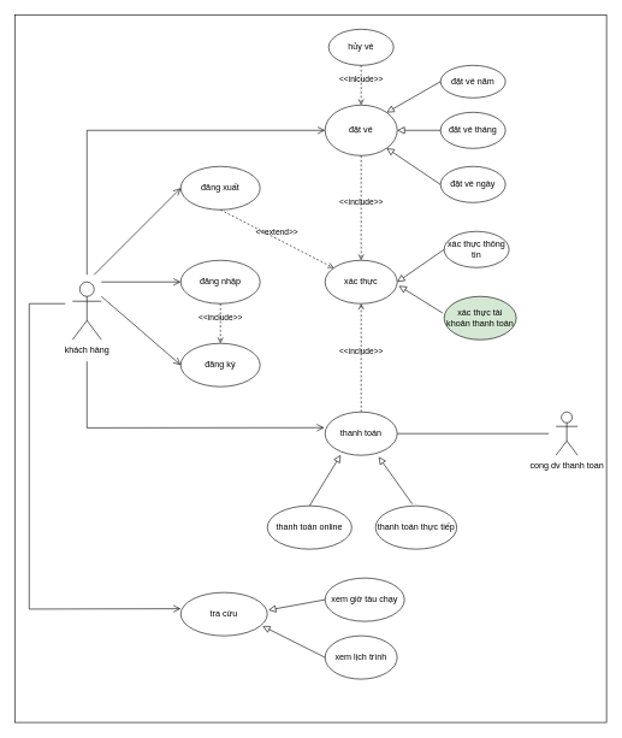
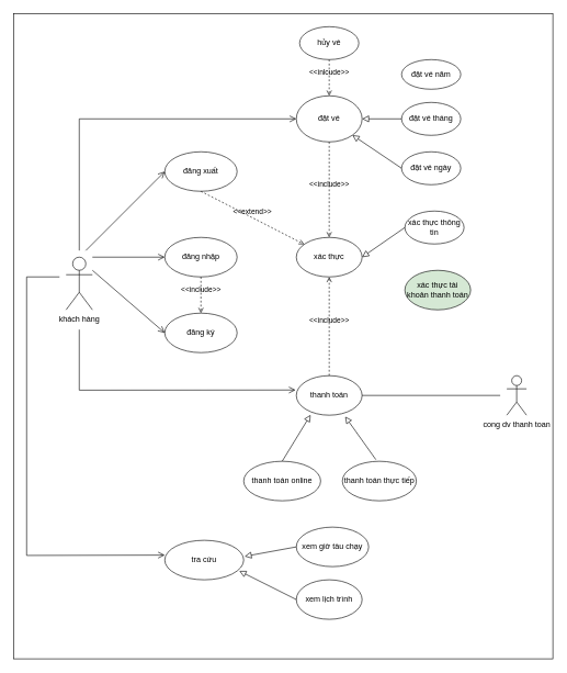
  <mxCell id="0" />
  <mxCell id="1" parent="0" />
  <mxCell id="2" value="" style="rounded=0;whiteSpace=wrap;html=1;" vertex="1" parent="1"><mxGeometry y="20" width="820" height="980" as="geometry" x="20" /></mxCell>
  <mxCell id="3" value="khách hàng" style="shape=umlActor;verticalLabelPosition=bottom;verticalAlign=top;html=1;outlineConnect=0;" parent="1" vertex="1"><mxGeometry x="100" y="390" width="40" height="80" as="geometry" /></mxCell>
  <mxCell id="4" value="đăng ký" style="ellipse;whiteSpace=wrap;html=1;" parent="1" vertex="1"><mxGeometry x="250" y="475" width="110" height="60" as="geometry" /></mxCell>
  <mxCell id="5" value="đặt vé" style="ellipse;whiteSpace=wrap;html=1;" parent="1" vertex="1"><mxGeometry x="450" y="145" width="100" height="70" as="geometry" /></mxCell>
  <mxCell id="6" value="tra cứu" style="ellipse;whiteSpace=wrap;html=1;" parent="1" vertex="1"><mxGeometry x="250" y="820" width="120" height="60" as="geometry" /></mxCell>
  <mxCell id="7" value="đăng nhập" style="ellipse;whiteSpace=wrap;html=1;" parent="1" vertex="1"><mxGeometry x="250" y="360" width="110" height="60" as="geometry" /></mxCell>
  <mxCell id="8" value="đăng xuất" style="ellipse;whiteSpace=wrap;html=1;" parent="1" vertex="1"><mxGeometry x="250" y="230" width="110" height="60" as="geometry" /></mxCell>
  <mxCell id="9" value="thanh toán" style="ellipse;whiteSpace=wrap;html=1;" parent="1" vertex="1"><mxGeometry x="450" y="570" width="100" height="60" as="geometry" /></mxCell>
  <mxCell id="10" value="hủy vé" style="ellipse;whiteSpace=wrap;html=1;" parent="1" vertex="1"><mxGeometry x="455" y="40" width="90" height="50" as="geometry" /></mxCell>
  <mxCell id="11" value="xem giờ tàu chạy" style="ellipse;whiteSpace=wrap;html=1;" parent="1" vertex="1"><mxGeometry x="450" y="800" width="110" height="60" as="geometry" /></mxCell>
  <mxCell id="12" value="xem lịch trình" style="ellipse;whiteSpace=wrap;html=1;" parent="1" vertex="1"><mxGeometry x="450" y="880" width="100" height="60" as="geometry" /></mxCell>
  <mxCell id="13" value="thanh toán online" style="ellipse;whiteSpace=wrap;html=1;" parent="1" vertex="1"><mxGeometry x="370" y="700" width="117" height="60" as="geometry" /></mxCell>
  <mxCell id="14" value="thanh toán thực tiếp" style="ellipse;whiteSpace=wrap;html=1;" parent="1" vertex="1"><mxGeometry x="520" y="700" width="112.5" height="60" as="geometry" /></mxCell>
  <mxCell id="15" value="" style="endArrow=open;startArrow=none;endFill=0;startFill=0;endSize=8;html=1;verticalAlign=bottom;labelBackgroundColor=none;strokeWidth=1;rounded=0;entryX=0;entryY=0.5;entryDx=0;entryDy=0;" parent="1" target="4" edge="1"><mxGeometry width="160" relative="1" as="geometry"><mxPoint x="140" y="410" as="sourcePoint" /><mxPoint x="700" y="300" as="targetPoint" /></mxGeometry></mxCell>
  <mxCell id="16" value="" style="endArrow=open;startArrow=none;endFill=0;startFill=0;endSize=8;html=1;verticalAlign=bottom;labelBackgroundColor=none;strokeWidth=1;rounded=0;entryX=0;entryY=0.5;entryDx=0;entryDy=0;" parent="1" target="7" edge="1"><mxGeometry width="160" relative="1" as="geometry"><mxPoint x="140" y="390" as="sourcePoint" /><mxPoint x="700" y="300" as="targetPoint" /></mxGeometry></mxCell>
  <mxCell id="17" value="" style="endArrow=open;startArrow=none;endFill=0;startFill=0;endSize=8;html=1;verticalAlign=bottom;labelBackgroundColor=none;strokeWidth=1;rounded=0;entryX=0;entryY=0.5;entryDx=0;entryDy=0;" parent="1" target="8" edge="1"><mxGeometry width="160" relative="1" as="geometry"><mxPoint x="130" y="380" as="sourcePoint" /><mxPoint x="700" y="300" as="targetPoint" /></mxGeometry></mxCell>
  <mxCell id="18" value="" style="endArrow=open;startArrow=none;endFill=0;startFill=0;endSize=8;html=1;verticalAlign=bottom;labelBackgroundColor=none;strokeWidth=1;rounded=0;entryX=0;entryY=0.5;entryDx=0;entryDy=0;" parent="1" target="5" edge="1"><mxGeometry width="160" relative="1" as="geometry"><mxPoint x="120" y="380" as="sourcePoint" /><mxPoint x="500" y="570" as="targetPoint" /><Array as="points"><mxPoint x="120" y="180" /></Array></mxGeometry></mxCell>
  <mxCell id="19" value="" style="endArrow=open;startArrow=none;endFill=0;startFill=0;endSize=8;html=1;verticalAlign=bottom;labelBackgroundColor=none;strokeWidth=1;rounded=0;entryX=0;entryY=0.375;entryDx=0;entryDy=0;entryPerimeter=0;" parent="1" target="6" edge="1"><mxGeometry width="160" relative="1" as="geometry"><mxPoint x="90" y="420" as="sourcePoint" /><mxPoint x="500" y="570" as="targetPoint" /><Array as="points"><mxPoint x="40" y="420" /><mxPoint x="40" y="843" /></Array></mxGeometry></mxCell>
  <mxCell id="20" value="" style="endArrow=open;startArrow=none;endFill=0;startFill=0;endSize=8;html=1;verticalAlign=bottom;labelBackgroundColor=none;strokeWidth=1;rounded=0;entryX=-0.012;entryY=0.363;entryDx=0;entryDy=0;entryPerimeter=0;" parent="1" target="9" edge="1"><mxGeometry width="160" relative="1" as="geometry"><mxPoint x="120" y="500" as="sourcePoint" /><mxPoint x="500" y="570" as="targetPoint" /><Array as="points"><mxPoint x="120" y="592" /></Array></mxGeometry></mxCell>
  <mxCell id="21" value="&amp;lt;&amp;lt;extend&amp;gt;&amp;gt;" style="html=1;verticalAlign=bottom;labelBackgroundColor=none;endArrow=open;endFill=0;dashed=1;rounded=0;exitX=0.5;exitY=1;exitDx=0;exitDy=0;" parent="1" source="8" target="40" edge="1"><mxGeometry width="160" relative="1" as="geometry"><mxPoint x="400" y="720" as="sourcePoint" /><mxPoint x="470" y="430" as="targetPoint" /></mxGeometry></mxCell>
  <mxCell id="22" value="&amp;lt;&amp;lt;inlcude&amp;gt;&amp;gt;" style="html=1;verticalAlign=bottom;labelBackgroundColor=none;endArrow=open;endFill=0;dashed=1;rounded=0;exitX=0.5;exitY=1;exitDx=0;exitDy=0;entryX=0.5;entryY=0;entryDx=0;entryDy=0;" parent="1" source="10" target="5" edge="1"><mxGeometry width="160" relative="1" as="geometry"><mxPoint x="470" y="260" as="sourcePoint" /><mxPoint x="630" y="260" as="targetPoint" /></mxGeometry></mxCell>
  <mxCell id="23" value="" style="endArrow=block;html=1;rounded=0;align=center;verticalAlign=bottom;endFill=0;labelBackgroundColor=none;endSize=8;exitX=0;exitY=0.5;exitDx=0;exitDy=0;entryX=1.012;entryY=0.407;entryDx=0;entryDy=0;entryPerimeter=0;" parent="1" source="11" target="6" edge="1"><mxGeometry relative="1" as="geometry"><mxPoint x="290" y="1060" as="sourcePoint" /><mxPoint x="450" y="1060" as="targetPoint" /></mxGeometry></mxCell>
  <mxCell id="24" value="" style="resizable=0;html=1;align=center;verticalAlign=top;labelBackgroundColor=none;" parent="23" connectable="0" vertex="1"><mxGeometry relative="1" as="geometry" /></mxCell>
  <mxCell id="25" value="" style="endArrow=block;html=1;rounded=0;align=center;verticalAlign=bottom;endFill=0;labelBackgroundColor=none;endSize=8;exitX=0;exitY=0.5;exitDx=0;exitDy=0;entryX=0.945;entryY=0.777;entryDx=0;entryDy=0;entryPerimeter=0;" parent="1" source="12" target="6" edge="1"><mxGeometry relative="1" as="geometry"><mxPoint x="502" y="916" as="sourcePoint" /><mxPoint x="370" y="920" as="targetPoint" /></mxGeometry></mxCell>
  <mxCell id="26" value="" style="resizable=0;html=1;align=center;verticalAlign=top;labelBackgroundColor=none;" parent="25" connectable="0" vertex="1"><mxGeometry relative="1" as="geometry" /></mxCell>
  <mxCell id="27" value="" style="endArrow=block;html=1;rounded=0;align=center;verticalAlign=bottom;endFill=0;labelBackgroundColor=none;endSize=8;exitX=0.5;exitY=0;exitDx=0;exitDy=0;entryX=0.217;entryY=0.992;entryDx=0;entryDy=0;entryPerimeter=0;" parent="1" source="13" target="9" edge="1"><mxGeometry relative="1" as="geometry"><mxPoint x="912" y="880" as="sourcePoint" /><mxPoint x="660" y="760" as="targetPoint" /></mxGeometry></mxCell>
  <mxCell id="28" value="" style="resizable=0;html=1;align=center;verticalAlign=top;labelBackgroundColor=none;" parent="27" connectable="0" vertex="1"><mxGeometry relative="1" as="geometry" /></mxCell>
  <mxCell id="29" value="" style="endArrow=block;html=1;rounded=0;align=center;verticalAlign=bottom;endFill=0;labelBackgroundColor=none;endSize=8;exitX=0.453;exitY=-0.042;exitDx=0;exitDy=0;entryX=0.743;entryY=1.036;entryDx=0;entryDy=0;exitPerimeter=0;entryPerimeter=0;" parent="1" source="14" target="9" edge="1"><mxGeometry relative="1" as="geometry"><mxPoint x="844" y="950" as="sourcePoint" /><mxPoint x="712" y="954" as="targetPoint" /></mxGeometry></mxCell>
  <mxCell id="30" value="" style="resizable=0;html=1;align=center;verticalAlign=top;labelBackgroundColor=none;" parent="29" connectable="0" vertex="1"><mxGeometry relative="1" as="geometry" /></mxCell>
  <mxCell id="31" value="đặt vé tháng" style="ellipse;whiteSpace=wrap;html=1;" parent="1" vertex="1"><mxGeometry x="610" y="155" width="90" height="50" as="geometry" /></mxCell>
  <mxCell id="32" value="đặt vé ngày" style="ellipse;whiteSpace=wrap;html=1;" parent="1" vertex="1"><mxGeometry x="610" y="230" width="90" height="50" as="geometry" /></mxCell>
  <mxCell id="33" value="đặt vé năm" style="ellipse;whiteSpace=wrap;html=1;" parent="1" vertex="1"><mxGeometry x="610" y="90" width="90" height="45" as="geometry" /></mxCell>
  <mxCell id="34" value="" style="endArrow=block;html=1;rounded=0;align=center;verticalAlign=bottom;endFill=0;labelBackgroundColor=none;endSize=8;exitX=0;exitY=0.5;exitDx=0;exitDy=0;entryX=1;entryY=1;entryDx=0;entryDy=0;" parent="1" source="32" target="5" edge="1"><mxGeometry relative="1" as="geometry"><mxPoint x="600" y="430" as="sourcePoint" /><mxPoint x="468" y="434" as="targetPoint" /></mxGeometry></mxCell>
  <mxCell id="35" value="" style="resizable=0;html=1;align=center;verticalAlign=top;labelBackgroundColor=none;" parent="34" connectable="0" vertex="1"><mxGeometry relative="1" as="geometry" /></mxCell>
  <mxCell id="36" value="" style="endArrow=block;html=1;rounded=0;align=center;verticalAlign=bottom;endFill=0;labelBackgroundColor=none;endSize=8;entryX=1;entryY=0.5;entryDx=0;entryDy=0;" parent="1" source="31" target="5" edge="1"><mxGeometry relative="1" as="geometry"><mxPoint x="560" y="294.5" as="sourcePoint" /><mxPoint x="612" y="225.5" as="targetPoint" /></mxGeometry></mxCell>
  <mxCell id="37" value="" style="resizable=0;html=1;align=center;verticalAlign=top;labelBackgroundColor=none;" parent="36" connectable="0" vertex="1"><mxGeometry relative="1" as="geometry" /></mxCell>
- <mxCell id="38" value="" style="endArrow=block;html=1;rounded=0;align=center;verticalAlign=bottom;endFill=0;labelBackgroundColor=none;endSize=8;entryX=1;entryY=0;entryDx=0;entryDy=0;exitX=0;exitY=0.5;exitDx=0;exitDy=0;" parent="1" source="33" target="5" edge="1"><mxGeometry relative="1" as="geometry"><mxPoint x="650" y="249" as="sourcePoint" /><mxPoint x="702" y="180" as="targetPoint" /></mxGeometry></mxCell>
- <mxCell id="39" value="" style="resizable=0;html=1;align=center;verticalAlign=top;labelBackgroundColor=none;" parent="38" connectable="0" vertex="1"><mxGeometry relative="1" as="geometry" /></mxCell>
  <mxCell id="40" value="xác thực" style="ellipse;whiteSpace=wrap;html=1;" parent="1" vertex="1"><mxGeometry x="450" y="360" width="100" height="60" as="geometry" /></mxCell>
  <mxCell id="41" value="xác thực thông tin" style="ellipse;whiteSpace=wrap;html=1;" parent="1" vertex="1"><mxGeometry x="615" y="320" width="90" height="50" as="geometry" /></mxCell>
  <mxCell id="42" value="xác thực tài khoản thanh toán" style="ellipse;whiteSpace=wrap;html=1;fillColor=#d5e8d4;" parent="1" vertex="1"><mxGeometry x="615" y="410" width="100" height="60" as="geometry" /></mxCell>
  <mxCell id="43" value="&amp;lt;&amp;lt;include&amp;gt;&amp;gt;" style="html=1;verticalAlign=bottom;labelBackgroundColor=none;endArrow=open;endFill=0;dashed=1;rounded=0;exitX=0.5;exitY=1;exitDx=0;exitDy=0;entryX=0.5;entryY=0;entryDx=0;entryDy=0;" parent="1" source="5" target="40" edge="1"><mxGeometry width="160" relative="1" as="geometry"><mxPoint x="660" y="410" as="sourcePoint" /><mxPoint x="820" y="410" as="targetPoint" /></mxGeometry></mxCell>
  <mxCell id="44" value="&amp;lt;&amp;lt;include&amp;gt;&amp;gt;" style="html=1;verticalAlign=bottom;labelBackgroundColor=none;endArrow=open;endFill=0;dashed=1;rounded=0;exitX=0.5;exitY=0;exitDx=0;exitDy=0;entryX=0.5;entryY=1;entryDx=0;entryDy=0;" parent="1" source="9" target="40" edge="1"><mxGeometry width="160" relative="1" as="geometry"><mxPoint x="740" y="770" as="sourcePoint" /><mxPoint x="900" y="770" as="targetPoint" /></mxGeometry></mxCell>
  <mxCell id="45" value="" style="endArrow=block;html=1;rounded=0;align=center;verticalAlign=bottom;endFill=0;labelBackgroundColor=none;endSize=8;exitX=0;exitY=0.5;exitDx=0;exitDy=0;entryX=1;entryY=0.5;entryDx=0;entryDy=0;" parent="1" source="41" target="40" edge="1"><mxGeometry relative="1" as="geometry"><mxPoint x="720.5" y="444" as="sourcePoint" /><mxPoint x="542.5" y="345" as="targetPoint" /></mxGeometry></mxCell>
  <mxCell id="46" value="" style="resizable=0;html=1;align=center;verticalAlign=top;labelBackgroundColor=none;" parent="45" connectable="0" vertex="1"><mxGeometry relative="1" as="geometry" /></mxCell>
- <mxCell id="47" value="" style="endArrow=block;html=1;rounded=0;align=center;verticalAlign=bottom;endFill=0;labelBackgroundColor=none;endSize=8;exitX=-0.019;exitY=0.385;exitDx=0;exitDy=0;exitPerimeter=0;entryX=1.024;entryY=0.589;entryDx=0;entryDy=0;entryPerimeter=0;" parent="1" source="42" target="40" edge="1"><mxGeometry relative="1" as="geometry"><mxPoint x="700.5" y="554.5" as="sourcePoint" /><mxPoint x="522.5" y="455.5" as="targetPoint" /></mxGeometry></mxCell>
- <mxCell id="48" value="" style="resizable=0;html=1;align=center;verticalAlign=top;labelBackgroundColor=none;" parent="47" connectable="0" vertex="1"><mxGeometry relative="1" as="geometry" /></mxCell>
  <mxCell id="49" value="&amp;lt;&amp;lt;include&amp;gt;&amp;gt;" style="html=1;verticalAlign=bottom;labelBackgroundColor=none;endArrow=open;endFill=0;dashed=1;rounded=0;exitX=0.5;exitY=1;exitDx=0;exitDy=0;entryX=0.5;entryY=0;entryDx=0;entryDy=0;" edge="1" parent="1" source="7" target="4"><mxGeometry width="160" relative="1" as="geometry"><mxPoint x="430" y="420" as="sourcePoint" /><mxPoint x="590" y="420" as="targetPoint" /></mxGeometry></mxCell>
  <mxCell id="50" value="cong dv thanh toan" style="shape=umlActor;verticalLabelPosition=bottom;verticalAlign=top;html=1;outlineConnect=0;" vertex="1" parent="1"><mxGeometry x="770" y="570" width="30" height="60" as="geometry" /></mxCell>
  <mxCell id="51" value="" style="endArrow=none;html=1;rounded=0;exitX=1;exitY=0.5;exitDx=0;exitDy=0;" edge="1" parent="1" source="9"><mxGeometry width="50" height="50" relative="1" as="geometry"><mxPoint x="710" y="760" as="sourcePoint" /><mxPoint x="760" y="600" as="targetPoint" /></mxGeometry></mxCell>
